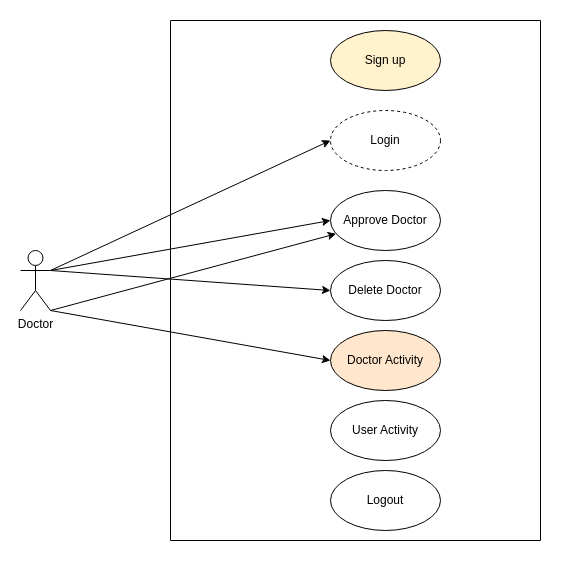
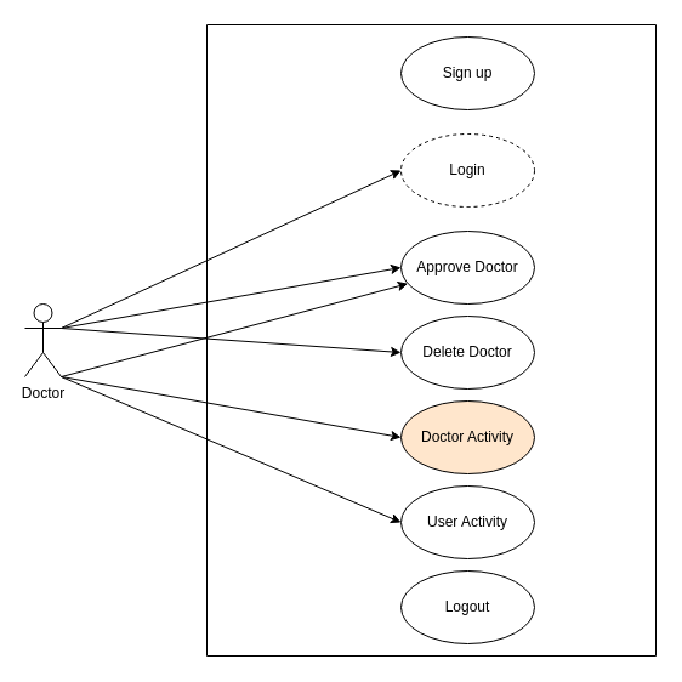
  <mxCell id="0" />
  <mxCell id="1" parent="0" />
  <mxCell id="2" value="Doctor" style="shape=umlActor;verticalLabelPosition=bottom;verticalAlign=top;html=1;outlineConnect=0;" parent="1" vertex="1"><mxGeometry x="20" y="250" width="30" height="60" as="geometry" /></mxCell>
- <mxCell id="3" value="Sign up" style="ellipse;whiteSpace=wrap;html=1;fillColor=#fff2cc;" parent="1" vertex="1"><mxGeometry x="330" y="30" width="110" height="60" as="geometry" /></mxCell>
+ <mxCell id="3" value="Sign up" style="ellipse;whiteSpace=wrap;html=1;" parent="1" vertex="1"><mxGeometry x="330" y="30" width="110" height="60" as="geometry" /></mxCell>
  <mxCell id="4" value="Login" style="ellipse;whiteSpace=wrap;html=1;dashed=1;" parent="1" vertex="1"><mxGeometry x="330" y="110" width="110" height="60" as="geometry" /></mxCell>
  <mxCell id="5" value="Delete Doctor" style="ellipse;whiteSpace=wrap;html=1;" parent="1" vertex="1"><mxGeometry x="330" y="260" width="110" height="60" as="geometry" /></mxCell>
  <mxCell id="6" value="Doctor Activity" style="ellipse;whiteSpace=wrap;html=1;fillColor=#ffe6cc;" parent="1" vertex="1"><mxGeometry x="330" y="330" width="110" height="60" as="geometry" /></mxCell>
  <mxCell id="7" value="" style="endArrow=none;html=1;rounded=0;" parent="1" edge="1"><mxGeometry width="50" height="50" relative="1" as="geometry"><mxPoint x="170" y="540" as="sourcePoint" /><mxPoint x="170" y="20" as="targetPoint" /></mxGeometry></mxCell>
  <mxCell id="8" value="" style="endArrow=none;html=1;rounded=0;" parent="1" edge="1"><mxGeometry width="50" height="50" relative="1" as="geometry"><mxPoint x="170" y="20" as="sourcePoint" /><mxPoint x="540" y="20" as="targetPoint" /></mxGeometry></mxCell>
  <mxCell id="9" value="" style="endArrow=none;html=1;rounded=0;" parent="1" edge="1"><mxGeometry width="50" height="50" relative="1" as="geometry"><mxPoint x="540" y="540" as="sourcePoint" /><mxPoint x="540" y="20" as="targetPoint" /></mxGeometry></mxCell>
  <mxCell id="10" value="" style="endArrow=none;html=1;rounded=0;" parent="1" edge="1"><mxGeometry width="50" height="50" relative="1" as="geometry"><mxPoint x="170" y="540" as="sourcePoint" /><mxPoint x="540" y="540" as="targetPoint" /></mxGeometry></mxCell>
  <mxCell id="11" value="" style="endArrow=classic;html=1;rounded=0;exitX=1;exitY=0.333;exitDx=0;exitDy=0;exitPerimeter=0;entryX=0;entryY=0.5;entryDx=0;entryDy=0;" parent="1" source="2" target="4" edge="1"><mxGeometry width="50" height="50" relative="1" as="geometry"><mxPoint x="280" y="210" as="sourcePoint" /><mxPoint x="330" y="160" as="targetPoint" /><Array as="points" /></mxGeometry></mxCell>
  <mxCell id="12" value="" style="endArrow=classic;html=1;rounded=0;entryX=0;entryY=0.5;entryDx=0;entryDy=0;" parent="1" target="15" edge="1"><mxGeometry width="50" height="50" relative="1" as="geometry"><mxPoint x="50" y="270" as="sourcePoint" /><mxPoint x="330" y="270" as="targetPoint" /></mxGeometry></mxCell>
  <mxCell id="13" value="" style="endArrow=classic;html=1;rounded=0;entryX=0;entryY=0.5;entryDx=0;entryDy=0;" parent="1" target="5" edge="1"><mxGeometry width="50" height="50" relative="1" as="geometry"><mxPoint x="50" y="270" as="sourcePoint" /><mxPoint x="330" y="160" as="targetPoint" /><Array as="points" /></mxGeometry></mxCell>
  <mxCell id="14" value="" style="endArrow=classic;html=1;rounded=0;entryX=0;entryY=0.5;entryDx=0;entryDy=0;" parent="1" target="6" edge="1"><mxGeometry relative="1" as="geometry"><mxPoint x="50" y="310" as="sourcePoint" /><mxPoint x="350" y="320" as="targetPoint" /></mxGeometry></mxCell>
  <mxCell id="15" value="Approve Doctor" style="ellipse;whiteSpace=wrap;html=1;" vertex="1" parent="1"><mxGeometry x="330" y="190" width="110" height="60" as="geometry" /></mxCell>
  <mxCell id="16" value="User Activity" style="ellipse;whiteSpace=wrap;html=1;" vertex="1" parent="1"><mxGeometry x="330" y="400" width="110" height="60" as="geometry" /></mxCell>
  <mxCell id="17" value="Logout" style="ellipse;whiteSpace=wrap;html=1;" vertex="1" parent="1"><mxGeometry x="330" y="470" width="110" height="60" as="geometry" /></mxCell>
+ <mxCell id="18" value="" style="endArrow=classic;html=1;rounded=0;exitX=1;exitY=1;exitDx=0;exitDy=0;exitPerimeter=0;entryX=0;entryY=0.5;entryDx=0;entryDy=0;" edge="1" parent="1" source="2" target="16"><mxGeometry width="50" height="50" relative="1" as="geometry"><mxPoint x="230" y="330" as="sourcePoint" /><mxPoint x="280" y="280" as="targetPoint" /></mxGeometry></mxCell>
  <mxCell id="19" value="" style="endArrow=classic;html=1;rounded=0;exitX=1;exitY=1;exitDx=0;exitDy=0;exitPerimeter=0;" edge="1" parent="1" source="2" target="15"><mxGeometry width="50" height="50" relative="1" as="geometry"><mxPoint x="230" y="330" as="sourcePoint" /><mxPoint x="280" y="280" as="targetPoint" /></mxGeometry></mxCell>
